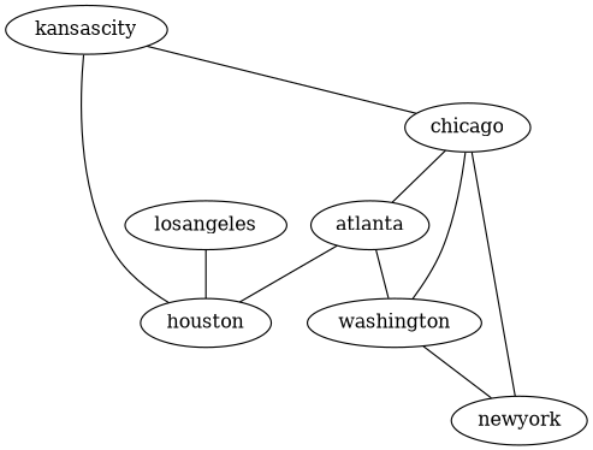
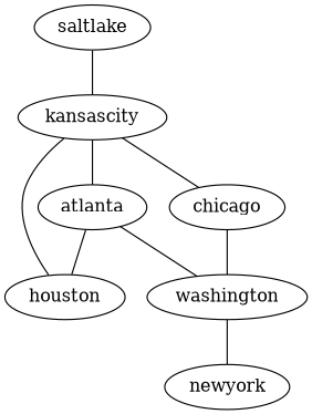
  graph {
    node [autoack=True]
    edge [capacity=10000000000 delay=0.007]
+   saltlake [ipdests="10.2.0.0/16"]
    kansascity [ipdests="10.5.0.0/16"]
-   losangeles [ipdests="10.3.0.0/16"]
    houston [ipdests="10.4.0.0/16"]
    chicago [ipdests="10.7.0.0/16"]
    atlanta [ipdests="10.6.0.0/16"]
    washington [ipdests="10.9.0.0/16"]
    newyork [ipdests="10.8.0.0/16"]
+   saltlake -- kansascity [delay=0.013 weight=1330]
    kansascity -- houston [delay=0.008 weight=818]
    kansascity -- chicago [weight=690]
-   losangeles -- houston [delay=0.017 weight=1705]
-   chicago -- atlanta [delay=0.010 weight=1045]
+   kansascity -- atlanta [delay=0.010 weight=1045]
    chicago -- washington [delay=0.009 weight=905]
-   chicago -- newyork [delay=0.010 reliability="mttf=exponential(1.0/60) mttr=exponential(1.0/5)" weight=1000]
    atlanta -- houston [delay=0.014 weight=1385]
    atlanta -- washington [weight=700]
    washington -- newyork [delay=0.003 weight=278]
  }
